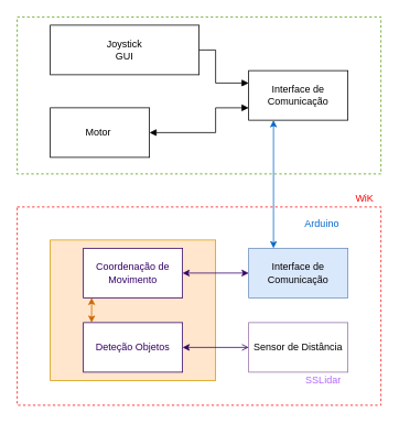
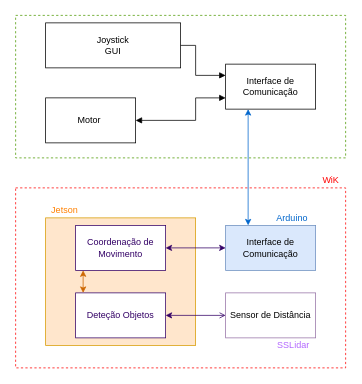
  <mxCell id="0" />
  <mxCell id="1" parent="0" />
  <mxCell id="2" value="" style="rounded=0;whiteSpace=wrap;html=1;fillColor=none;strokeColor=#4D9900;dashed=1;" vertex="1" parent="1"><mxGeometry x="20" y="20" width="440" height="190" as="geometry" /></mxCell>
  <mxCell id="3" value="" style="rounded=0;whiteSpace=wrap;html=1;fillColor=none;strokeColor=#FF0000;dashed=1;" vertex="1" parent="1"><mxGeometry x="20" y="250" width="440" height="240" as="geometry" /></mxCell>
  <mxCell id="4" value="Joystick&lt;br&gt;GUI" style="rounded=0;whiteSpace=wrap;html=1;strokeColor=#000000;fillColor=none;" vertex="1" parent="1"><mxGeometry x="60" y="30" width="180" height="60" as="geometry" /></mxCell>
  <mxCell id="5" value="Interface de Comunicação" style="rounded=0;whiteSpace=wrap;html=1;strokeColor=#000000;fillColor=none;" vertex="1" parent="1"><mxGeometry x="300" y="85" width="120" height="60" as="geometry" /></mxCell>
  <mxCell id="6" value="Interface de Comunicação" style="rounded=0;whiteSpace=wrap;html=1;strokeColor=#6c8ebf;fillColor=#dae8fc;" vertex="1" parent="1"><mxGeometry x="300" y="300" width="120" height="60" as="geometry" /></mxCell>
- <mxCell id="7" value="Arduino&amp;nbsp;" style="text;html=1;align=center;verticalAlign=middle;resizable=0;points=[];autosize=1;strokeColor=none;fillColor=none;fontColor=#0066CC;" vertex="1" parent="1"><mxGeometry x="360" y="260" width="60" height="20" as="geometry" /></mxCell>
+ <mxCell id="7" value="Arduino&amp;nbsp;" style="text;html=1;align=center;verticalAlign=middle;resizable=0;points=[];autosize=1;strokeColor=none;fillColor=none;fontColor=#0066CC;" vertex="1" parent="1"><mxGeometry x="360" y="280" width="60" height="20" as="geometry" /></mxCell>
  <mxCell id="8" value="" style="endArrow=classic;startArrow=classic;html=1;rounded=0;fontColor=#0066CC;entryX=0.25;entryY=1;entryDx=0;entryDy=0;exitX=0.25;exitY=0;exitDx=0;exitDy=0;strokeColor=#0066CC;" edge="1" parent="1" source="6" target="5"><mxGeometry width="50" height="50" relative="1" as="geometry"><mxPoint x="190" y="440" as="sourcePoint" /><mxPoint x="240" y="390" as="targetPoint" /><Array as="points" /></mxGeometry></mxCell>
  <mxCell id="9" value="" style="rounded=0;whiteSpace=wrap;html=1;strokeColor=#D79B00;fillColor=#ffe6cc;" vertex="1" parent="1"><mxGeometry x="60" y="290" width="200" height="170" as="geometry" /></mxCell>
+ <mxCell id="10" value="Jetson" style="text;html=1;align=center;verticalAlign=middle;resizable=0;points=[];autosize=1;strokeColor=none;fillColor=none;fontColor=#FF8000;" vertex="1" parent="1"><mxGeometry x="60" y="270" width="50" height="20" as="geometry" /></mxCell>
  <mxCell id="11" value="Sensor de Distância" style="rounded=0;whiteSpace=wrap;html=1;strokeColor=#9673a6;fillColor=#ffffff;" vertex="1" parent="1"><mxGeometry x="300" y="390" width="120" height="60" as="geometry" /></mxCell>
  <mxCell id="12" value="Deteção Objetos" style="rounded=0;whiteSpace=wrap;html=1;fontColor=#330066;strokeColor=#330066;fillColor=default;" vertex="1" parent="1"><mxGeometry x="100" y="390" width="120" height="60" as="geometry" /></mxCell>
  <mxCell id="13" value="Coordenação de Movimento" style="rounded=0;whiteSpace=wrap;html=1;fontColor=#330066;strokeColor=#330066;fillColor=default;" vertex="1" parent="1"><mxGeometry x="100" y="300" width="120" height="60" as="geometry" /></mxCell>
  <mxCell id="14" value="" style="endArrow=classic;startArrow=classic;html=1;rounded=0;fontColor=#330066;strokeColor=#CC6600;" edge="1" parent="1"><mxGeometry width="50" height="50" relative="1" as="geometry"><mxPoint x="110" y="390" as="sourcePoint" /><mxPoint x="110" y="360" as="targetPoint" /></mxGeometry></mxCell>
  <mxCell id="15" value="" style="endArrow=open;startArrow=classic;html=1;rounded=0;fontColor=#330066;strokeColor=#330066;exitX=1;exitY=0.5;exitDx=0;exitDy=0;entryX=0;entryY=0.5;entryDx=0;entryDy=0;" edge="1" parent="1" source="12" target="11"><mxGeometry width="50" height="50" relative="1" as="geometry"><mxPoint x="250" y="460" as="sourcePoint" /><mxPoint x="300" y="410" as="targetPoint" /></mxGeometry></mxCell>
  <mxCell id="16" value="" style="endArrow=classic;startArrow=classic;html=1;rounded=0;fontColor=#330066;strokeColor=#330066;entryX=0;entryY=0.5;entryDx=0;entryDy=0;" edge="1" parent="1" target="6"><mxGeometry width="50" height="50" relative="1" as="geometry"><mxPoint x="220" y="330" as="sourcePoint" /><mxPoint x="270" y="280" as="targetPoint" /></mxGeometry></mxCell>
  <mxCell id="17" value="Motor&amp;nbsp;" style="rounded=0;whiteSpace=wrap;html=1;strokeColor=#000000;fillColor=none;" vertex="1" parent="1"><mxGeometry x="60" y="130" width="120" height="60" as="geometry" /></mxCell>
  <mxCell id="18" value="" style="endArrow=block;html=1;rounded=0;fontColor=#330066;strokeColor=#000000;exitX=1;exitY=0.5;exitDx=0;exitDy=0;entryX=0;entryY=0.25;entryDx=0;entryDy=0;startArrow=none;startFill=0;endFill=1;" edge="1" parent="1" source="4" target="5"><mxGeometry width="50" height="50" relative="1" as="geometry"><mxPoint x="210" y="85" as="sourcePoint" /><mxPoint x="210" y="50" as="targetPoint" /><Array as="points"><mxPoint x="260" y="60" /><mxPoint x="260" y="100" /></Array></mxGeometry></mxCell>
  <mxCell id="19" value="" style="endArrow=block;html=1;rounded=0;fontColor=#330066;strokeColor=#000000;exitX=1;exitY=0.5;exitDx=0;exitDy=0;entryX=0;entryY=0.75;entryDx=0;entryDy=0;startArrow=block;startFill=1;endFill=1;" edge="1" parent="1" target="5"><mxGeometry width="50" height="50" relative="1" as="geometry"><mxPoint x="180" y="160" as="sourcePoint" /><mxPoint x="300" y="200" as="targetPoint" /><Array as="points"><mxPoint x="260" y="160" /><mxPoint x="260" y="130" /></Array></mxGeometry></mxCell>
  <mxCell id="20" value="SSLidar" style="text;html=1;align=center;verticalAlign=middle;resizable=0;points=[];autosize=1;strokeColor=none;fillColor=none;fontColor=#B266FF;" vertex="1" parent="1"><mxGeometry x="360" y="450" width="60" height="20" as="geometry" /></mxCell>
  <mxCell id="21" value="WiK" style="text;html=1;align=center;verticalAlign=middle;resizable=0;points=[];autosize=1;strokeColor=none;fillColor=none;fontColor=#FF0000;" vertex="1" parent="1"><mxGeometry x="420" y="230" width="40" height="20" as="geometry" /></mxCell>
